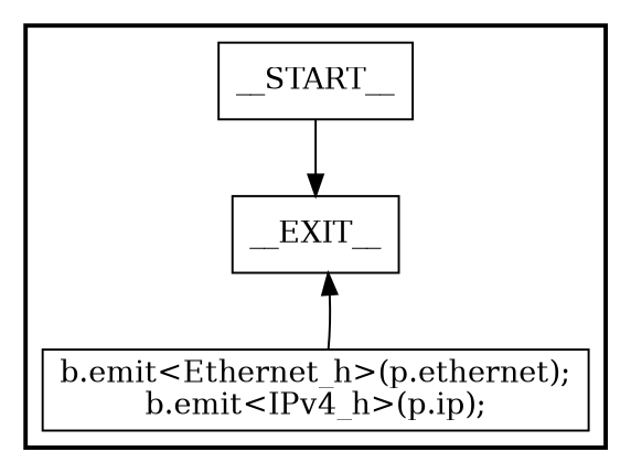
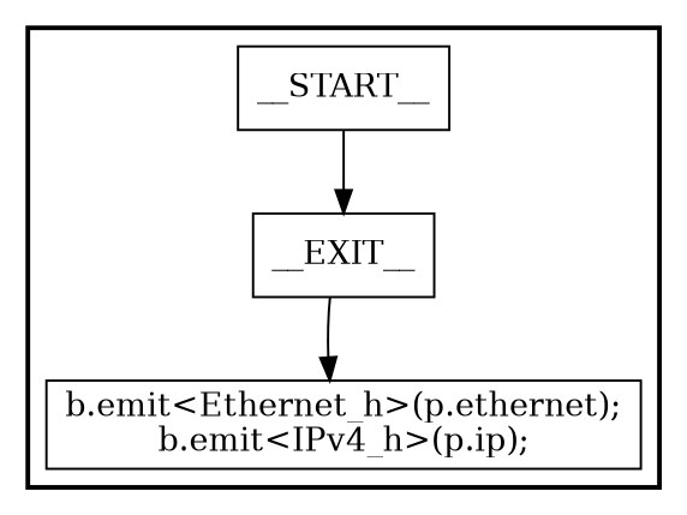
  digraph {
    node [shape=rectangle style=solid]
    n1 [label=__START__]
    n2 [label="b.emit<Ethernet_h>(p.ethernet);\nb.emit<IPv4_h>(p.ip);"]
    n3 [label=__EXIT__]
    subgraph cluster_1 {
      labeljust=r
      style=bold
      n1
      n2
      n3
    }
    n1 -> n3
-   n2 -> n3
+   n3 -> n2
  }
